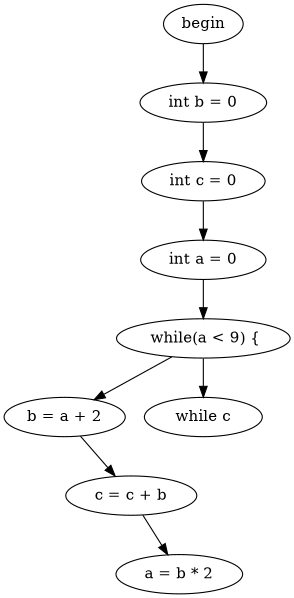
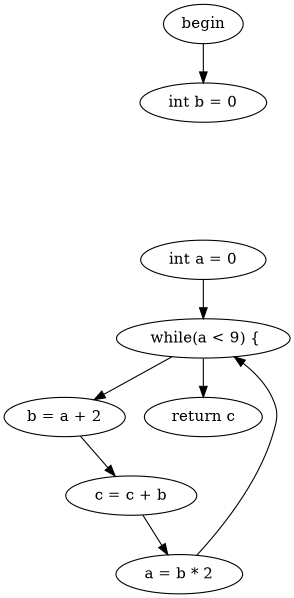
  digraph {
    begin
    " int b = 0 "
-   " int c = 0 "
    " int a = 0 "
    " while(a < 9) {"
    n6 [label="b = a + 2"]
-   " return c " [label="while c"]
+   " return c "
    " c = c + b "
    " a = b * 2 "
    begin -> " int b = 0 "
-   " int b = 0 " -> " int c = 0 "
-   " int c = 0 " -> " int a = 0 "
    " int a = 0 " -> " while(a < 9) {"
    " while(a < 9) {" -> n6
    " while(a < 9) {" -> " return c "
    n6 -> " c = c + b "
    " c = c + b " -> " a = b * 2 "
+   " a = b * 2 " -> " while(a < 9) {"
  }
